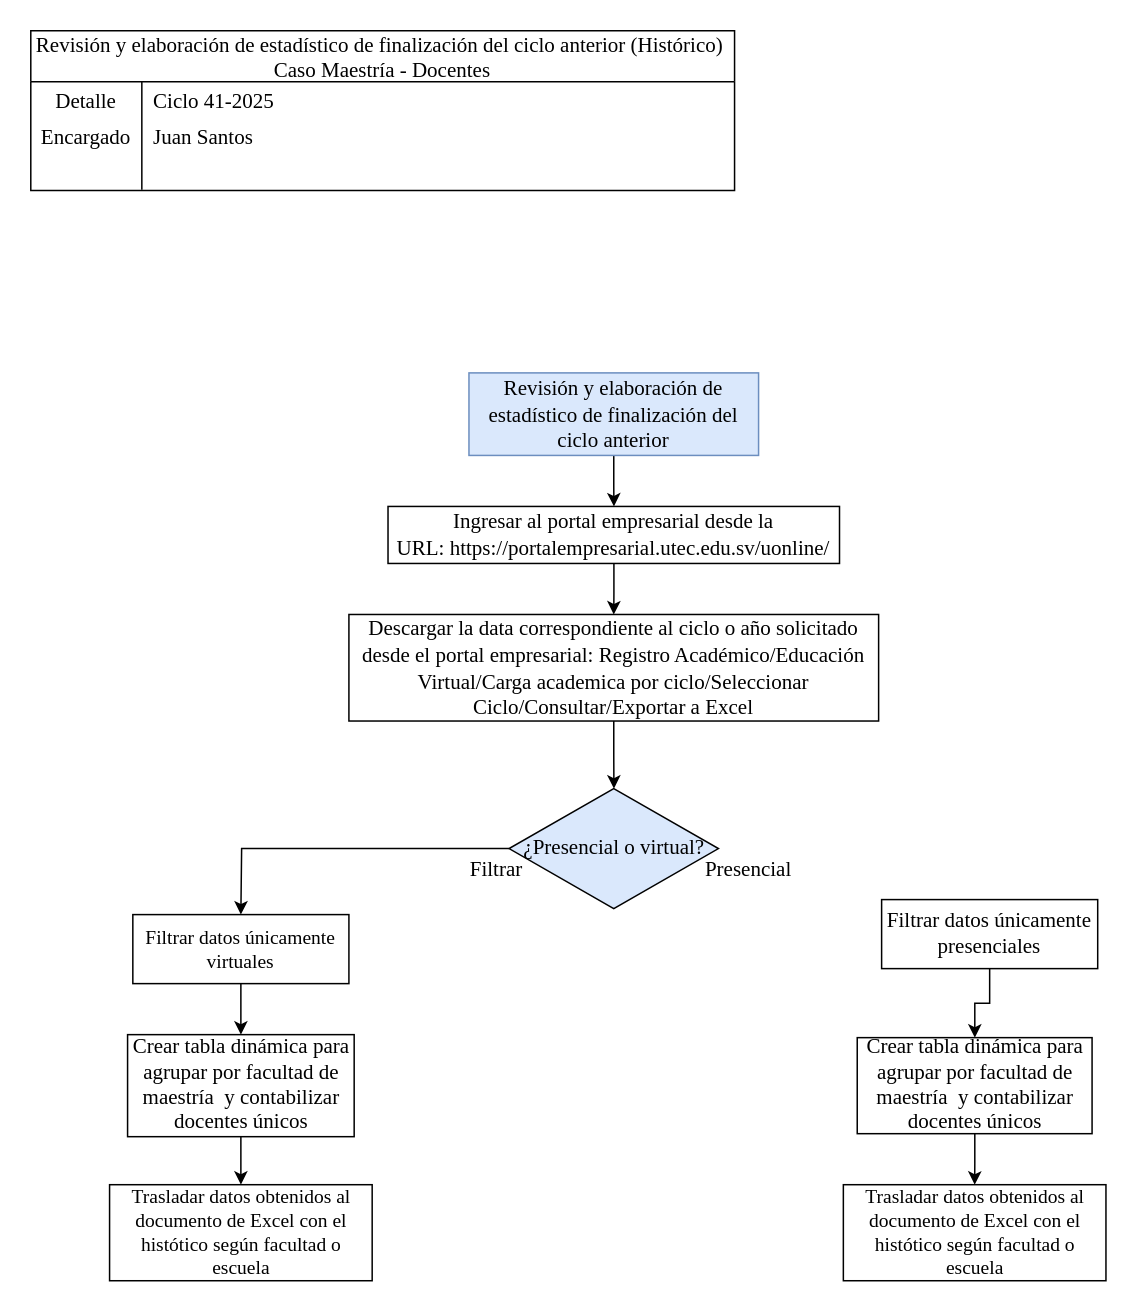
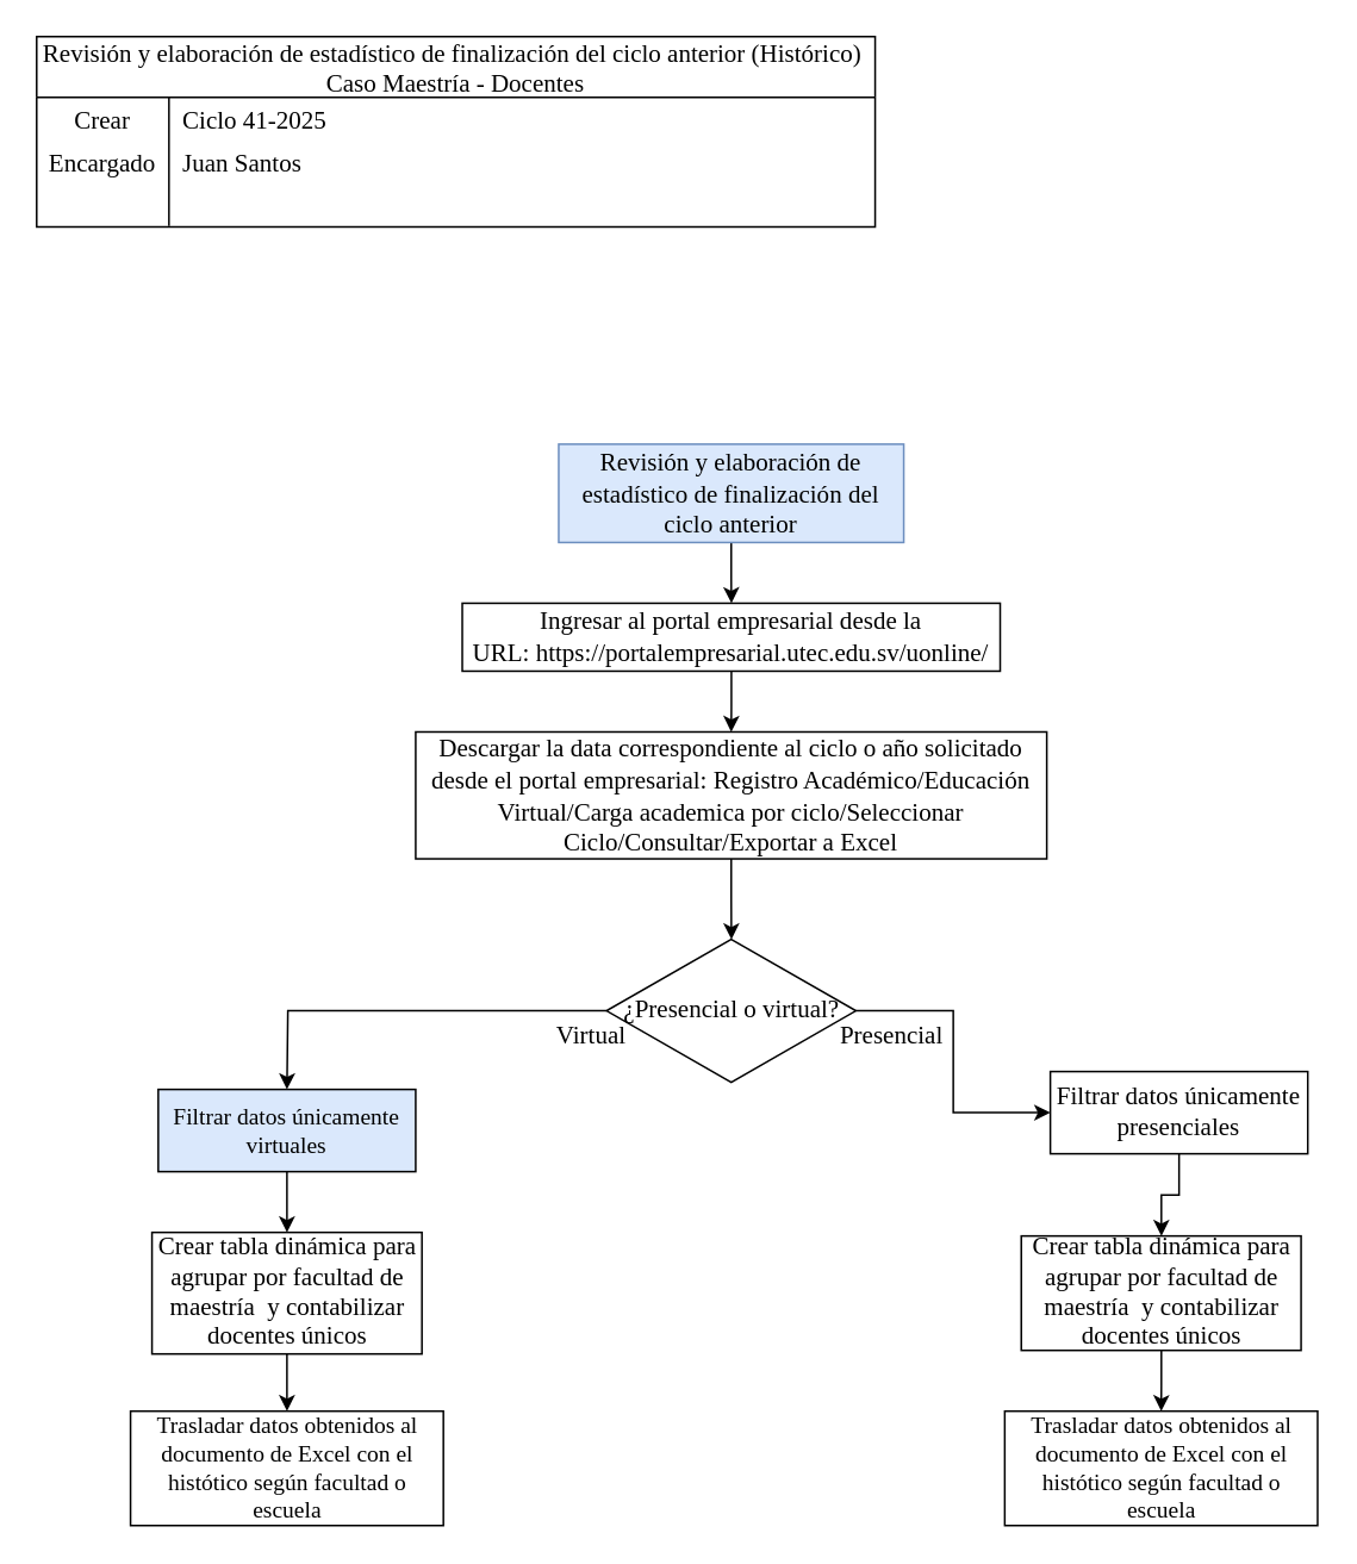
  <mxCell id="0" />
  <mxCell id="1" parent="0" />
  <mxCell id="2" value="Revisión y elaboración de estadístico de finalización del ciclo anterior (Histórico) &#10;Caso Maestría - Docentes" style="shape=table;startSize=34;container=1;collapsible=0;childLayout=tableLayout;fixedRows=1;rowLines=0;fontStyle=0;fontSize=14;fontFamily=Times New Roman;" vertex="1" parent="1"><mxGeometry x="20" y="20" width="469" height="106.5" as="geometry" /></mxCell>
  <mxCell id="3" value="" style="shape=tableRow;horizontal=0;startSize=0;swimlaneHead=0;swimlaneBody=0;top=0;left=0;bottom=0;right=0;collapsible=0;dropTarget=0;fillColor=none;points=[[0,0.5],[1,0.5]];portConstraint=eastwest;strokeColor=inherit;fontSize=16;fontFamily=Times New Roman;" vertex="1" parent="2"><mxGeometry y="34" width="469" height="20" as="geometry" /></mxCell>
- <mxCell id="4" value="&lt;font style=&quot;font-size: 14px;&quot;&gt;Detalle&lt;/font&gt;&lt;div&gt;&lt;br&gt;&lt;/div&gt;" style="shape=partialRectangle;html=1;whiteSpace=wrap;connectable=0;fillColor=none;top=0;left=0;bottom=0;right=0;overflow=hidden;pointerEvents=1;strokeColor=inherit;fontSize=16;fontFamily=Times New Roman;" vertex="1" parent="3"><mxGeometry width="74" height="20" as="geometry"><mxRectangle width="74" height="20" as="alternateBounds" /></mxGeometry></mxCell>
+ <mxCell id="4" value="&lt;font style=&quot;font-size: 14px;&quot;&gt;Crear&lt;/font&gt;&lt;div&gt;&lt;br&gt;&lt;/div&gt;" style="shape=partialRectangle;html=1;whiteSpace=wrap;connectable=0;fillColor=none;top=0;left=0;bottom=0;right=0;overflow=hidden;pointerEvents=1;strokeColor=inherit;fontSize=16;fontFamily=Times New Roman;" vertex="1" parent="3"><mxGeometry width="74" height="20" as="geometry"><mxRectangle width="74" height="20" as="alternateBounds" /></mxGeometry></mxCell>
  <mxCell id="5" value="&lt;font style=&quot;font-size: 14px;&quot;&gt;Ciclo 41-2025&lt;/font&gt;" style="shape=partialRectangle;html=1;whiteSpace=wrap;connectable=0;fillColor=none;top=0;left=0;bottom=0;right=0;align=left;spacingLeft=6;overflow=hidden;strokeColor=inherit;fontSize=16;fontFamily=Times New Roman;" vertex="1" parent="3"><mxGeometry x="74" width="395" height="20" as="geometry"><mxRectangle width="395" height="20" as="alternateBounds" /></mxGeometry></mxCell>
  <mxCell id="6" value="" style="shape=tableRow;horizontal=0;startSize=0;swimlaneHead=0;swimlaneBody=0;top=0;left=0;bottom=0;right=0;collapsible=0;dropTarget=0;fillColor=none;points=[[0,0.5],[1,0.5]];portConstraint=eastwest;strokeColor=inherit;fontSize=16;fontFamily=Times New Roman;" vertex="1" parent="2"><mxGeometry y="54" width="469" height="32" as="geometry" /></mxCell>
  <mxCell id="7" value="&lt;font style=&quot;font-size: 14px;&quot;&gt;Encargado&lt;/font&gt;" style="shape=partialRectangle;html=1;whiteSpace=wrap;connectable=0;fillColor=none;top=0;left=0;bottom=0;right=0;overflow=hidden;strokeColor=inherit;fontSize=16;fontFamily=Times New Roman;" vertex="1" parent="6"><mxGeometry width="74" height="32" as="geometry"><mxRectangle width="74" height="32" as="alternateBounds" /></mxGeometry></mxCell>
  <mxCell id="8" value="&lt;font style=&quot;font-size: 14px;&quot;&gt;Juan Santos&lt;/font&gt;" style="shape=partialRectangle;html=1;whiteSpace=wrap;connectable=0;fillColor=none;top=0;left=0;bottom=0;right=0;align=left;spacingLeft=6;overflow=hidden;strokeColor=inherit;fontSize=16;fontFamily=Times New Roman;" vertex="1" parent="6"><mxGeometry x="74" width="395" height="32" as="geometry"><mxRectangle width="395" height="32" as="alternateBounds" /></mxGeometry></mxCell>
  <mxCell id="9" value="" style="shape=tableRow;horizontal=0;startSize=0;swimlaneHead=0;swimlaneBody=0;top=0;left=0;bottom=0;right=0;collapsible=0;dropTarget=0;fillColor=none;points=[[0,0.5],[1,0.5]];portConstraint=eastwest;strokeColor=inherit;fontSize=16;fontFamily=Times New Roman;" vertex="1" parent="2"><mxGeometry y="86" width="469" height="20" as="geometry" /></mxCell>
  <mxCell id="10" value="" style="shape=partialRectangle;html=1;whiteSpace=wrap;connectable=0;fillColor=none;top=0;left=0;bottom=0;right=0;overflow=hidden;strokeColor=inherit;fontSize=16;fontFamily=Times New Roman;" vertex="1" parent="9"><mxGeometry width="74" height="20" as="geometry"><mxRectangle width="74" height="20" as="alternateBounds" /></mxGeometry></mxCell>
  <mxCell id="11" value="" style="shape=partialRectangle;html=1;whiteSpace=wrap;connectable=0;fillColor=none;top=0;left=0;bottom=0;right=0;align=left;spacingLeft=6;overflow=hidden;strokeColor=inherit;fontSize=16;fontFamily=Times New Roman;" vertex="1" parent="9"><mxGeometry x="74" width="395" height="20" as="geometry"><mxRectangle width="395" height="20" as="alternateBounds" /></mxGeometry></mxCell>
  <mxCell id="12" value="" style="edgeStyle=orthogonalEdgeStyle;rounded=0;orthogonalLoop=1;jettySize=auto;html=1;fontSize=14;" edge="1" parent="1" source="13" target="15"><mxGeometry relative="1" as="geometry" /></mxCell>
  <mxCell id="13" value="&lt;font face=&quot;Times New Roman&quot;&gt;Revisión y elaboración de estadístico de finalización del ciclo anterior&lt;/font&gt;" style="rounded=0;whiteSpace=wrap;html=1;fillColor=#dae8fc;strokeColor=#6c8ebf;fontSize=14;" vertex="1" parent="1"><mxGeometry x="312" y="248" width="193" height="55" as="geometry" /></mxCell>
  <mxCell id="14" value="" style="edgeStyle=orthogonalEdgeStyle;rounded=0;orthogonalLoop=1;jettySize=auto;html=1;fontSize=14;" edge="1" parent="1" source="15" target="17"><mxGeometry relative="1" as="geometry" /></mxCell>
  <mxCell id="15" value="&lt;font style=&quot;background-color: light-dark(#ffffff, var(--ge-dark-color, #121212));&quot; face=&quot;Times New Roman&quot;&gt;Ingresar al portal empresarial desde la URL:&amp;nbsp;&lt;span style=&quot;text-align: start;&quot;&gt;https://portalempresarial.utec.edu.sv/uonline/&lt;/span&gt;&lt;/font&gt;" style="whiteSpace=wrap;html=1;rounded=0;fontSize=14;" vertex="1" parent="1"><mxGeometry x="258.06" y="337" width="300.88" height="38" as="geometry" /></mxCell>
  <mxCell id="16" value="" style="edgeStyle=orthogonalEdgeStyle;rounded=0;orthogonalLoop=1;jettySize=auto;html=1;fontSize=14;" edge="1" parent="1" source="17" target="20"><mxGeometry relative="1" as="geometry" /></mxCell>
  <mxCell id="17" value="&lt;font face=&quot;Times New Roman&quot;&gt;Descargar la data correspondiente al ciclo o año solicitado desde el portal empresarial: Registro Académico/Educación Virtual/Carga academica por ciclo/Seleccionar Ciclo/Consultar/Exportar a Excel&lt;/font&gt;" style="whiteSpace=wrap;html=1;rounded=0;fontSize=14;" vertex="1" parent="1"><mxGeometry x="232" y="409" width="353" height="71" as="geometry" /></mxCell>
+ <mxCell id="18" value="" style="edgeStyle=orthogonalEdgeStyle;rounded=0;orthogonalLoop=1;jettySize=auto;html=1;fontFamily=Times New Roman;fontSize=14;" edge="1" parent="1" source="20" target="23"><mxGeometry relative="1" as="geometry" /></mxCell>
  <mxCell id="19" value="" style="edgeStyle=orthogonalEdgeStyle;rounded=0;orthogonalLoop=1;jettySize=auto;html=1;fontFamily=Times New Roman;fontSize=14;" edge="1" parent="1" source="20"><mxGeometry relative="1" as="geometry"><mxPoint x="160" y="609" as="targetPoint" /></mxGeometry></mxCell>
- <mxCell id="20" value="¿Presencial o virtual?" style="rhombus;whiteSpace=wrap;html=1;rounded=0;fontFamily=Times New Roman;fontSize=14;fillColor=#dae8fc;" vertex="1" parent="1"><mxGeometry x="338.75" y="525" width="139.5" height="80" as="geometry" /></mxCell>
+ <mxCell id="20" value="¿Presencial o virtual?" style="rhombus;whiteSpace=wrap;html=1;rounded=0;fontFamily=Times New Roman;fontSize=14;" vertex="1" parent="1"><mxGeometry x="338.75" y="525" width="139.5" height="80" as="geometry" /></mxCell>
  <mxCell id="21" value="Presencial" style="text;html=1;align=center;verticalAlign=middle;resizable=0;points=[];autosize=1;fontFamily=Times New Roman;fontSize=14;" vertex="1" parent="1"><mxGeometry x="459.75" y="565" width="76" height="29" as="geometry" /></mxCell>
  <mxCell id="22" value="" style="edgeStyle=orthogonalEdgeStyle;rounded=0;orthogonalLoop=1;jettySize=auto;html=1;fontFamily=Times New Roman;fontSize=14;" edge="1" parent="1" source="23" target="28"><mxGeometry relative="1" as="geometry" /></mxCell>
  <mxCell id="23" value="Filtrar datos únicamente presenciales" style="whiteSpace=wrap;html=1;rounded=0;fontFamily=Times New Roman;fontSize=14;" vertex="1" parent="1"><mxGeometry x="587" y="599" width="144" height="46" as="geometry" /></mxCell>
- <mxCell id="24" value="Filtrar" style="text;html=1;align=center;verticalAlign=middle;resizable=0;points=[];autosize=1;fontFamily=Times New Roman;fontSize=14;" vertex="1" parent="1"><mxGeometry x="301.5" y="565" width="57" height="29" as="geometry" /></mxCell>
+ <mxCell id="24" value="Virtual" style="text;html=1;align=center;verticalAlign=middle;resizable=0;points=[];autosize=1;fontFamily=Times New Roman;fontSize=14;" vertex="1" parent="1"><mxGeometry x="301.5" y="565" width="57" height="29" as="geometry" /></mxCell>
  <mxCell id="25" value="" style="edgeStyle=orthogonalEdgeStyle;rounded=0;orthogonalLoop=1;jettySize=auto;html=1;fontFamily=Times New Roman;fontSize=14;" edge="1" parent="1" source="26" target="30"><mxGeometry relative="1" as="geometry" /></mxCell>
- <mxCell id="26" value="Filtrar datos únicamente virtuales" style="whiteSpace=wrap;html=1;rounded=0;fontFamily=Times New Roman;fontSize=13;" vertex="1" parent="1"><mxGeometry x="88" y="609" width="144" height="46" as="geometry" /></mxCell>
+ <mxCell id="26" value="Filtrar datos únicamente virtuales" style="whiteSpace=wrap;html=1;rounded=0;fontFamily=Times New Roman;fontSize=13;fillColor=#dae8fc;" vertex="1" parent="1"><mxGeometry x="88" y="609" width="144" height="46" as="geometry" /></mxCell>
  <mxCell id="27" value="" style="edgeStyle=orthogonalEdgeStyle;rounded=0;orthogonalLoop=1;jettySize=auto;html=1;fontSize=14;" edge="1" parent="1" source="28" target="31"><mxGeometry relative="1" as="geometry" /></mxCell>
  <mxCell id="28" value="Crear tabla dinámica para agrupar por facultad de maestría&amp;nbsp; y contabilizar docentes únicos" style="whiteSpace=wrap;html=1;rounded=0;fontFamily=Times New Roman;fontSize=14;" vertex="1" parent="1"><mxGeometry x="570.75" y="691" width="156.5" height="64" as="geometry" /></mxCell>
  <mxCell id="29" value="" style="edgeStyle=orthogonalEdgeStyle;rounded=0;orthogonalLoop=1;jettySize=auto;html=1;fontSize=14;" edge="1" parent="1" source="30" target="32"><mxGeometry relative="1" as="geometry" /></mxCell>
  <mxCell id="30" value="Crear tabla dinámica para agrupar por facultad de maestría&amp;nbsp; y contabilizar docentes únicos" style="whiteSpace=wrap;html=1;rounded=0;fontFamily=Times New Roman;fontSize=14;" vertex="1" parent="1"><mxGeometry x="84.5" y="689" width="151" height="68" as="geometry" /></mxCell>
  <mxCell id="31" value="&lt;font&gt;Trasladar datos obtenidos al documento de Excel con el histótico según facultad o escuela&lt;/font&gt;" style="whiteSpace=wrap;html=1;fontSize=13;fontFamily=Times New Roman;rounded=0;" vertex="1" parent="1"><mxGeometry x="561.5" y="789" width="175" height="64" as="geometry" /></mxCell>
  <mxCell id="32" value="&lt;font&gt;Trasladar datos obtenidos al documento de Excel con el histótico según facultad o escuela&lt;/font&gt;" style="whiteSpace=wrap;html=1;fontSize=13;fontFamily=Times New Roman;rounded=0;" vertex="1" parent="1"><mxGeometry x="72.5" y="789" width="175" height="64" as="geometry" /></mxCell>
